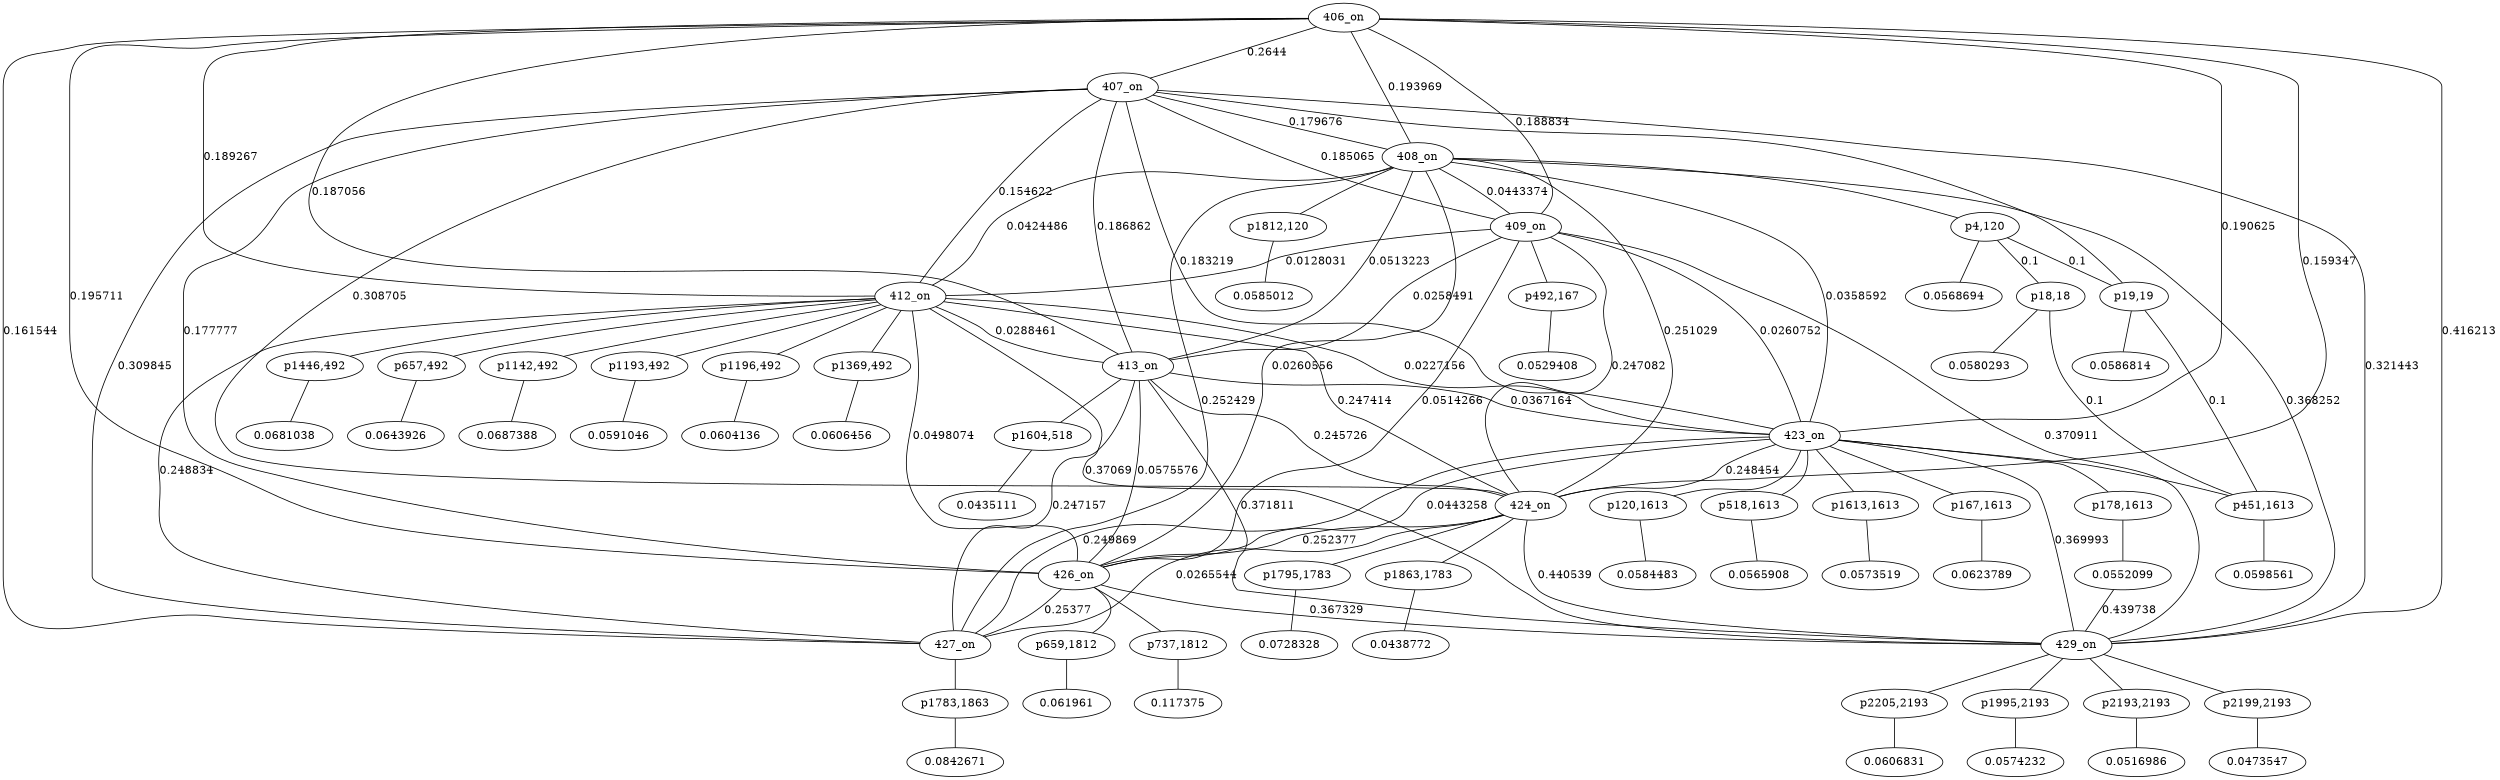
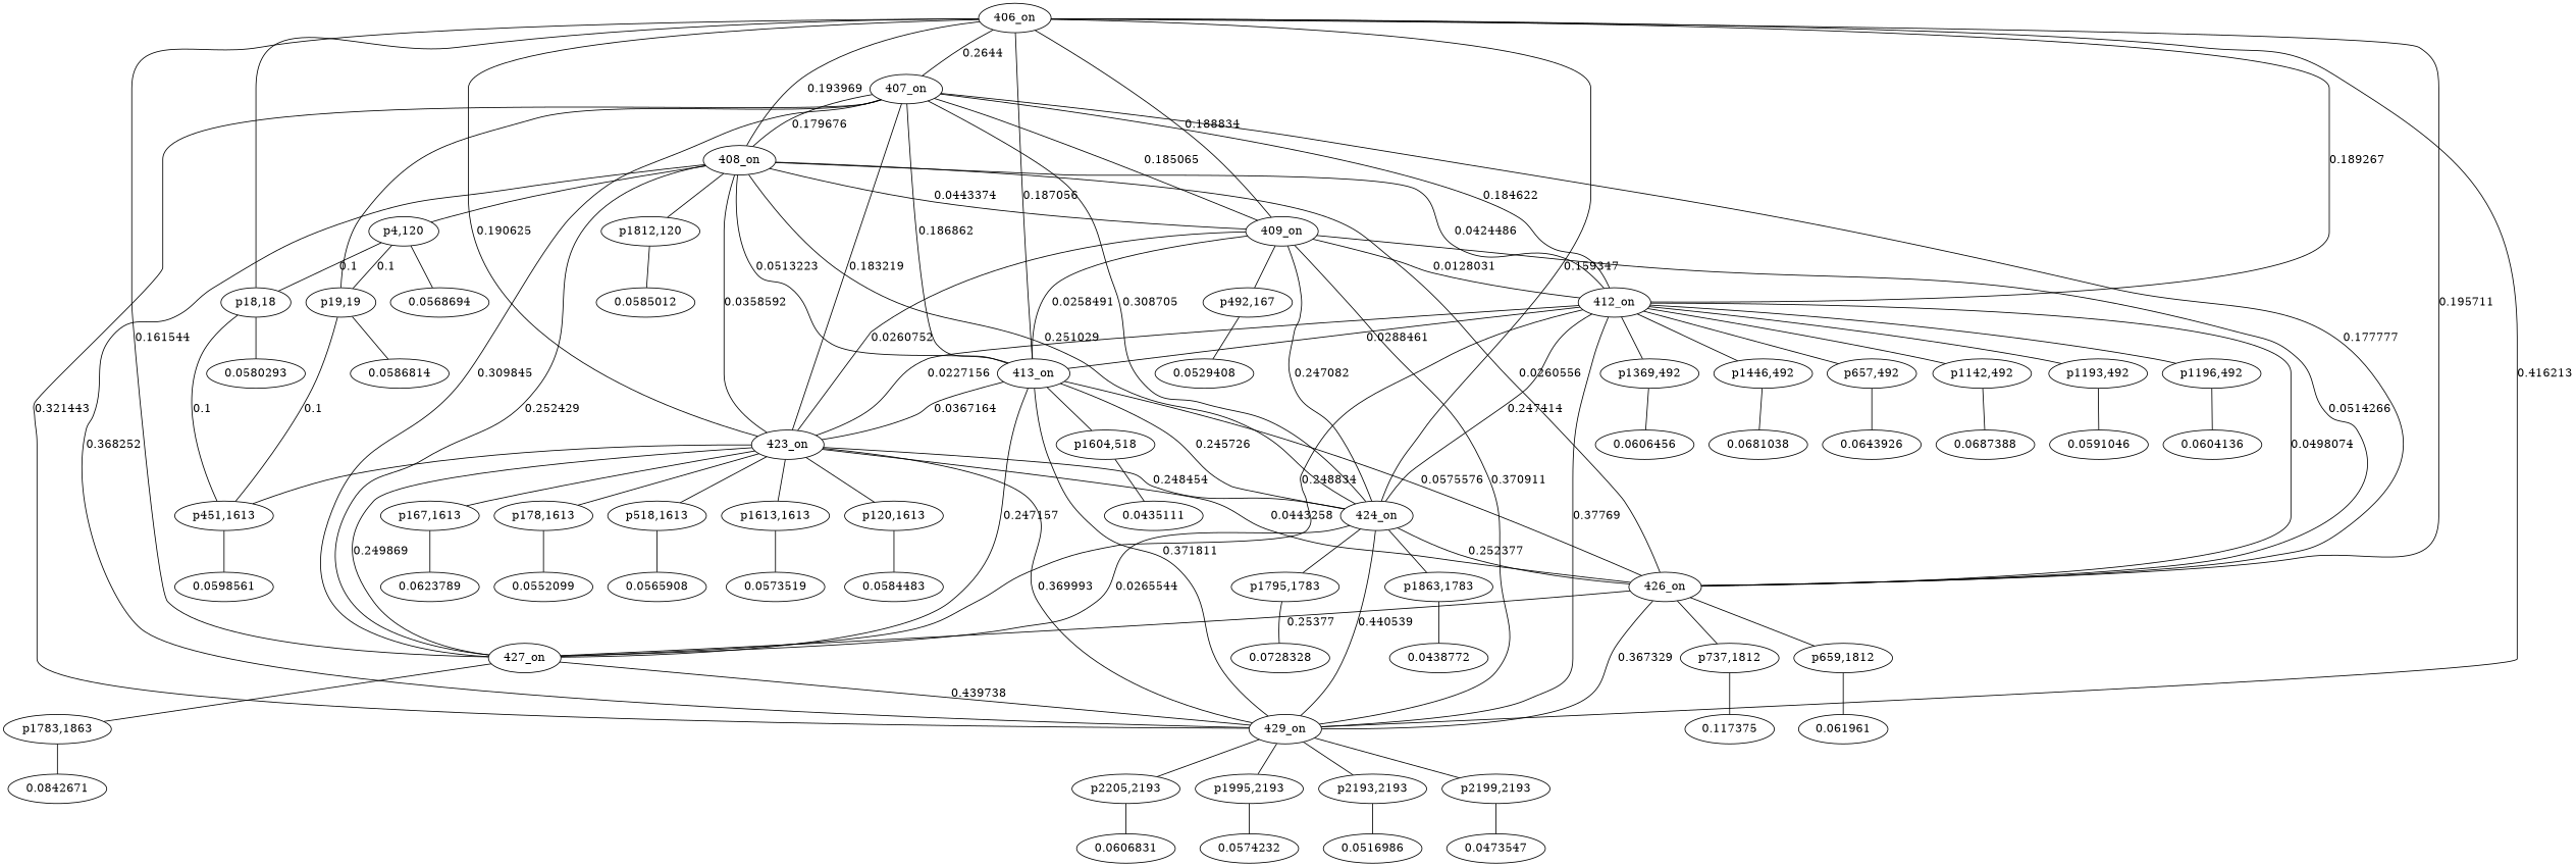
  graph {
    n1 [label=0.0568694]
    "p4,120"
    "p18,18"
    "p19,19"
    n5 [label=0.0580293]
    "p451,1613"
    n7 [label=0.0586814]
    n8 [label=0.0598561]
    n9 [label=0.0584483]
    "p120,1613"
    n11 [label=0.0623789]
    "p167,1613"
    n13 [label=0.0552099]
    "p178,1613"
    n15 [label=0.0529408]
    "p492,167"
    n17 [label=0.0565908]
    "p518,1613"
    n19 [label=0.0643926]
    "p657,492"
    n21 [label=0.061961]
    "p659,1812"
    n23 [label=0.117375]
    "p737,1812"
    n25 [label=0.0687388]
    "p1142,492"
    n27 [label=0.0591046]
    "p1193,492"
    n29 [label=0.0604136]
    "p1196,492"
    n31 [label=0.0606456]
    "p1369,492"
    n33 [label=0.0681038]
    "p1446,492"
    n35 [label=0.0435111]
    "p1604,518"
    n37 [label=0.0573519]
    "p1613,1613"
    n39 [label=0.0842671]
    "p1783,1863"
    n41 [label=0.0728328]
    "p1795,1783"
    n43 [label=0.0585012]
    "p1812,120"
    n45 [label=0.0438772]
    "p1863,1783"
    n47 [label=0.0574232]
    "p1995,2193"
    n49 [label=0.0516986]
    "p2193,2193"
    n51 [label=0.0473547]
    "p2199,2193"
    n53 [label=0.0606831]
    "p2205,2193"
    "406_on"
    "407_on"
    "408_on"
    "409_on"
    "412_on"
    "413_on"
    "423_on"
    "424_on"
    "426_on"
    "427_on"
    "429_on"
    "p4,120" -- n1
    "p4,120" -- "p18,18" [label=0.1]
    "p4,120" -- "p19,19" [label=0.1]
    "p18,18" -- n5
    "p18,18" -- "p451,1613" [label=0.1]
    "p19,19" -- "p451,1613" [label=0.1]
    "p19,19" -- n7
    "p451,1613" -- n8
    "p120,1613" -- n9
    "p167,1613" -- n11
    "p178,1613" -- n13
    "p492,167" -- n15
    "p518,1613" -- n17
    "p657,492" -- n19
    "p659,1812" -- n21
    "p737,1812" -- n23
    "p1142,492" -- n25
    "p1193,492" -- n27
    "p1196,492" -- n29
    "p1369,492" -- n31
    "p1446,492" -- n33
    "p1604,518" -- n35
    "p1613,1613" -- n37
    "p1783,1863" -- n39
    "p1795,1783" -- n41
    "p1812,120" -- n43
    "p1863,1783" -- n45
    "p1995,2193" -- n47
    "p2193,2193" -- n49
    "p2199,2193" -- n51
    "p2205,2193" -- n53
+   "406_on" -- "p18,18"
    "406_on" -- "407_on" [label=0.2644]
    "406_on" -- "408_on" [label=0.193969]
    "406_on" -- "409_on" [label=0.188834]
    "406_on" -- "412_on" [label=0.189267]
    "406_on" -- "413_on" [label=0.187056]
    "406_on" -- "423_on" [label=0.190625]
    "406_on" -- "424_on" [label=0.159347]
    "406_on" -- "426_on" [label=0.195711]
    "406_on" -- "427_on" [label=0.161544]
    "406_on" -- "429_on" [label=0.416213]
    "407_on" -- "p19,19"
    "407_on" -- "408_on" [label=0.179676]
    "407_on" -- "409_on" [label=0.185065]
-   "407_on" -- "412_on" [label=0.154622]
+   "407_on" -- "412_on" [label=0.184622]
    "407_on" -- "413_on" [label=0.186862]
    "407_on" -- "423_on" [label=0.183219]
    "407_on" -- "424_on" [label=0.308705]
    "407_on" -- "426_on" [label=0.177777]
    "407_on" -- "427_on" [label=0.309845]
    "407_on" -- "429_on" [label=0.321443]
    "408_on" -- "p4,120"
    "408_on" -- "p1812,120"
    "408_on" -- "409_on" [label=0.0443374]
    "408_on" -- "412_on" [label=0.0424486]
    "408_on" -- "413_on" [label=0.0513223]
    "408_on" -- "423_on" [label=0.0358592]
    "408_on" -- "424_on" [label=0.251029]
    "408_on" -- "426_on" [label=0.0260556]
    "408_on" -- "427_on" [label=0.252429]
    "408_on" -- "429_on" [label=0.368252]
    "409_on" -- "p492,167"
    "409_on" -- "412_on" [label=0.0128031]
    "409_on" -- "413_on" [label=0.0258491]
    "409_on" -- "423_on" [label=0.0260752]
    "409_on" -- "424_on" [label=0.247082]
    "409_on" -- "426_on" [label=0.0514266]
    "409_on" -- "429_on" [label=0.370911]
    "412_on" -- "p657,492"
    "412_on" -- "p1142,492"
    "412_on" -- "p1193,492"
    "412_on" -- "p1196,492"
    "412_on" -- "p1369,492"
    "412_on" -- "p1446,492"
    "412_on" -- "413_on" [label=0.0288461]
    "412_on" -- "423_on" [label=0.0227156]
    "412_on" -- "424_on" [label=0.247414]
    "412_on" -- "426_on" [label=0.0498074]
    "412_on" -- "427_on" [label=0.248834]
-   "412_on" -- "429_on" [label=0.37069]
+   "412_on" -- "429_on" [label=0.37769]
    "413_on" -- "p1604,518"
    "413_on" -- "423_on" [label=0.0367164]
    "413_on" -- "424_on" [label=0.245726]
    "413_on" -- "426_on" [label=0.0575576]
    "413_on" -- "427_on" [label=0.247157]
    "413_on" -- "429_on" [label=0.371811]
    "423_on" -- "p451,1613"
    "423_on" -- "p120,1613"
    "423_on" -- "p167,1613"
    "423_on" -- "p178,1613"
    "423_on" -- "p518,1613"
    "423_on" -- "p1613,1613"
    "423_on" -- "424_on" [label=0.248454]
    "423_on" -- "426_on" [label=0.0443258]
    "423_on" -- "427_on" [label=0.249869]
    "423_on" -- "429_on" [label=0.369993]
    "424_on" -- "p1795,1783"
    "424_on" -- "p1863,1783"
    "424_on" -- "426_on" [label=0.252377]
    "424_on" -- "427_on" [label=0.0265544]
    "424_on" -- "429_on" [label=0.440539]
    "426_on" -- "p659,1812"
    "426_on" -- "p737,1812"
    "426_on" -- "427_on" [label=0.25377]
    "426_on" -- "429_on" [label=0.367329]
    "427_on" -- "p1783,1863"
-   n13 -- "429_on" [label=0.439738]
+   "427_on" -- "429_on" [label=0.439738]
    "429_on" -- "p1995,2193"
    "429_on" -- "p2193,2193"
    "429_on" -- "p2199,2193"
    "429_on" -- "p2205,2193"
  }
